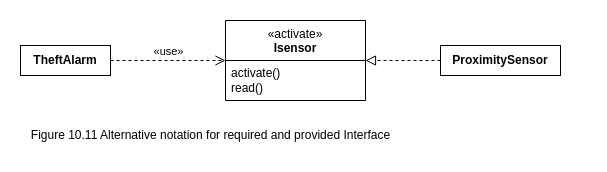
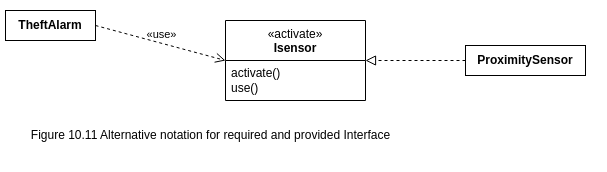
  <mxCell id="0" />
  <mxCell id="1" parent="0" />
- <mxCell id="2" value="&lt;b&gt;TheftAlarm&lt;/b&gt;" style="fontStyle=0;html=1;whiteSpace=wrap;" vertex="1" parent="1"><mxGeometry x="20" y="45" width="90" height="30" as="geometry" /></mxCell>
+ <mxCell id="2" value="&lt;b&gt;TheftAlarm&lt;/b&gt;" style="fontStyle=0;html=1;whiteSpace=wrap;" vertex="1" parent="1"><mxGeometry x="5" y="10" width="90" height="30" as="geometry" /></mxCell>
  <mxCell id="3" value="«activate»&lt;br&gt;&lt;b&gt;Isensor&lt;/b&gt;" style="swimlane;fontStyle=0;align=center;verticalAlign=top;childLayout=stackLayout;horizontal=1;startSize=40;horizontalStack=0;resizeParent=1;resizeParentMax=0;resizeLast=0;collapsible=0;marginBottom=0;html=1;whiteSpace=wrap;" vertex="1" parent="1"><mxGeometry x="225" width="140" height="80" as="geometry" y="20" /></mxCell>
- <mxCell id="4" value="activate()&lt;br&gt;read()" style="text;html=1;strokeColor=none;fillColor=none;align=left;verticalAlign=middle;spacingLeft=4;spacingRight=4;overflow=hidden;rotatable=0;points=[[0,0.5],[1,0.5]];portConstraint=eastwest;whiteSpace=wrap;" vertex="1" parent="3"><mxGeometry y="40" width="140" height="40" as="geometry" /></mxCell>
- <mxCell id="5" value="&lt;b&gt;ProximitySensor&lt;/b&gt;" style="fontStyle=0;html=1;whiteSpace=wrap;" vertex="1" parent="1"><mxGeometry x="440" y="45" width="120" height="30" as="geometry" /></mxCell>
+ <mxCell id="4" value="activate()&lt;br&gt;use()" style="text;html=1;strokeColor=none;fillColor=none;align=left;verticalAlign=middle;spacingLeft=4;spacingRight=4;overflow=hidden;rotatable=0;points=[[0,0.5],[1,0.5]];portConstraint=eastwest;whiteSpace=wrap;" vertex="1" parent="3"><mxGeometry y="40" width="140" height="40" as="geometry" /></mxCell>
+ <mxCell id="5" value="&lt;b&gt;ProximitySensor&lt;/b&gt;" style="fontStyle=0;html=1;whiteSpace=wrap;" vertex="1" parent="1"><mxGeometry x="465" y="45" width="120" height="30" as="geometry" /></mxCell>
  <mxCell id="6" value="" style="endArrow=block;startArrow=none;endFill=0;startFill=0;endSize=8;html=1;verticalAlign=bottom;dashed=1;labelBackgroundColor=none;rounded=0;exitX=0;exitY=0.5;exitDx=0;exitDy=0;entryX=1;entryY=0.5;entryDx=0;entryDy=0;" edge="1" parent="1" source="5" target="3"><mxGeometry width="160" relative="1" as="geometry"><mxPoint x="355" y="270" as="sourcePoint" /><mxPoint x="515" y="270" as="targetPoint" /></mxGeometry></mxCell>
  <mxCell id="7" value="«use»" style="endArrow=open;startArrow=none;endFill=0;startFill=0;endSize=8;html=1;verticalAlign=bottom;dashed=1;labelBackgroundColor=none;rounded=0;entryX=0;entryY=0.5;entryDx=0;entryDy=0;exitX=1;exitY=0.5;exitDx=0;exitDy=0;" edge="1" parent="1" source="2" target="3"><mxGeometry x="0.008" width="160" relative="1" as="geometry"><mxPoint x="115" y="60" as="sourcePoint" /><mxPoint x="255" y="59.5" as="targetPoint" /><mxPoint as="offset" /></mxGeometry></mxCell>
  <mxCell id="8" value="Figure 10.11 Alternative notation for required and provided Interface" style="text;html=1;align=center;verticalAlign=middle;resizable=0;points=[];autosize=1;strokeColor=none;fillColor=none;" vertex="1" parent="1"><mxGeometry x="20" y="120" width="380" height="30" as="geometry" /></mxCell>
